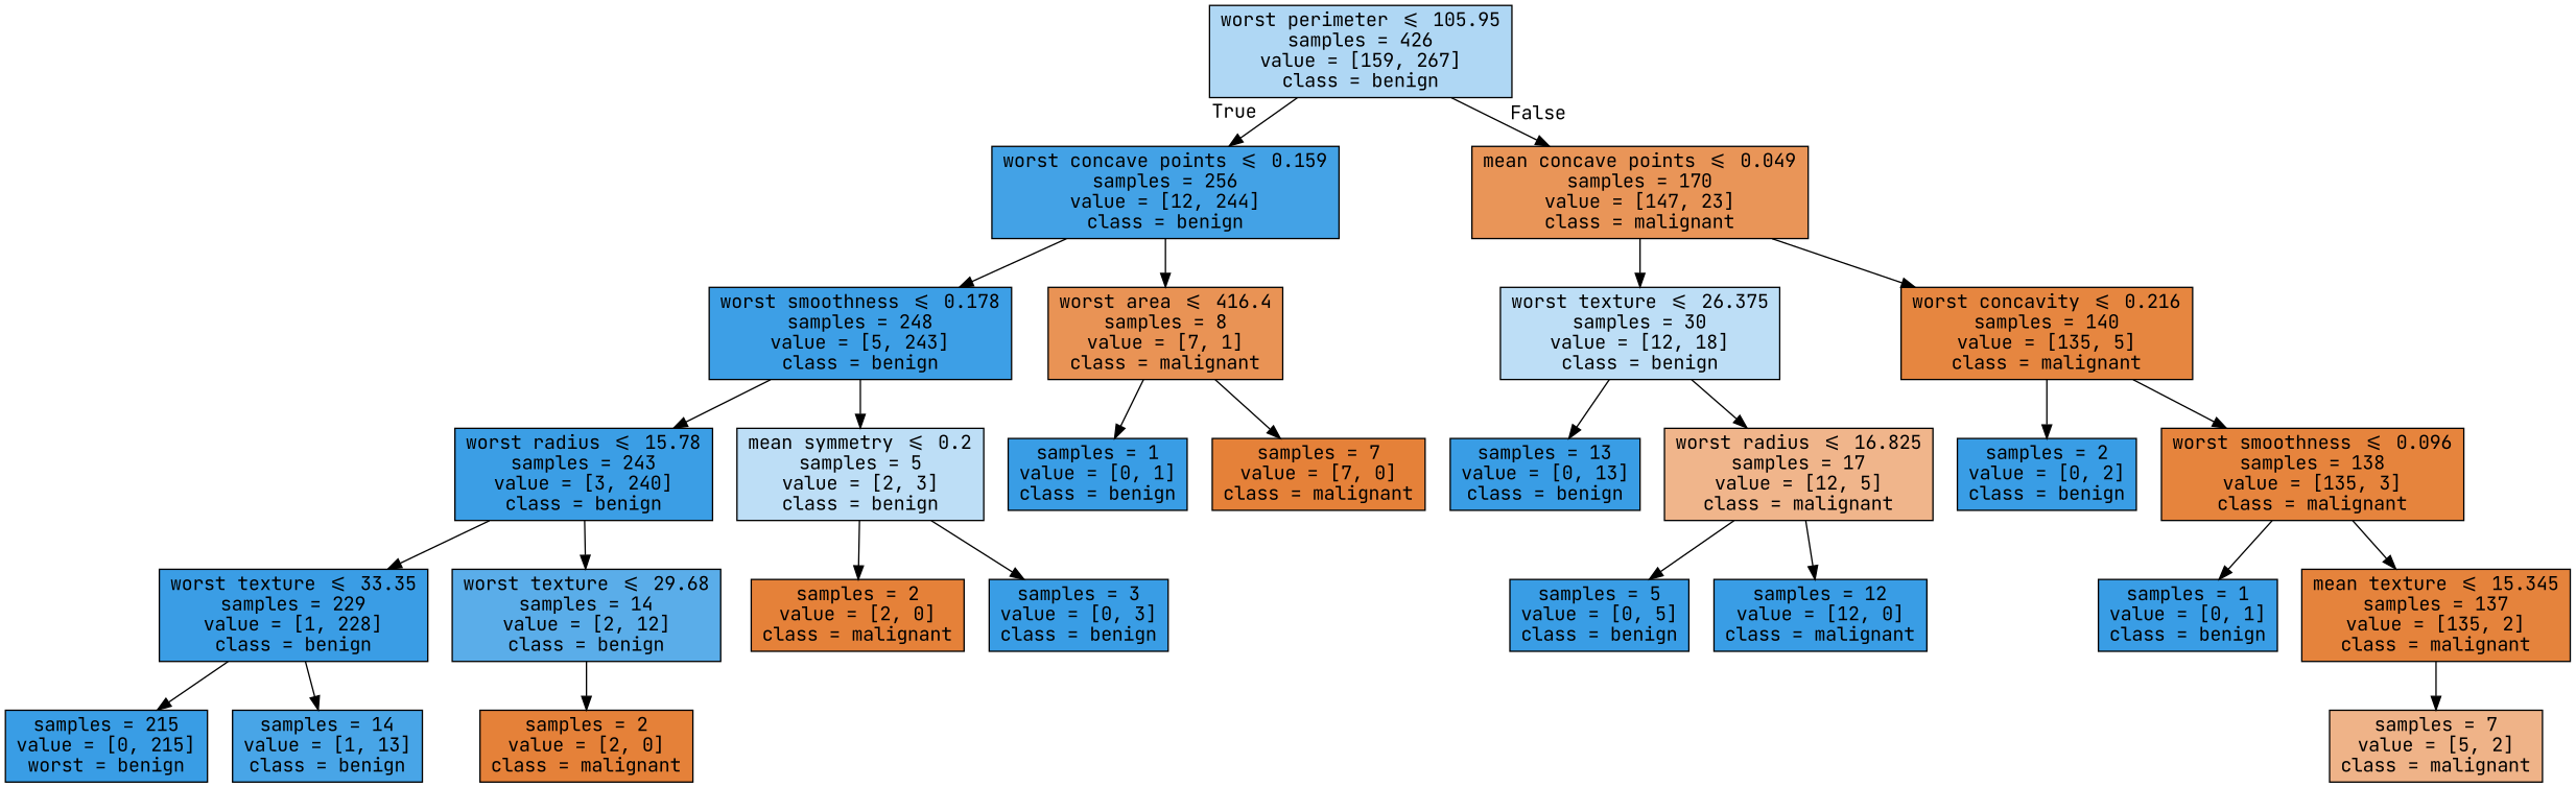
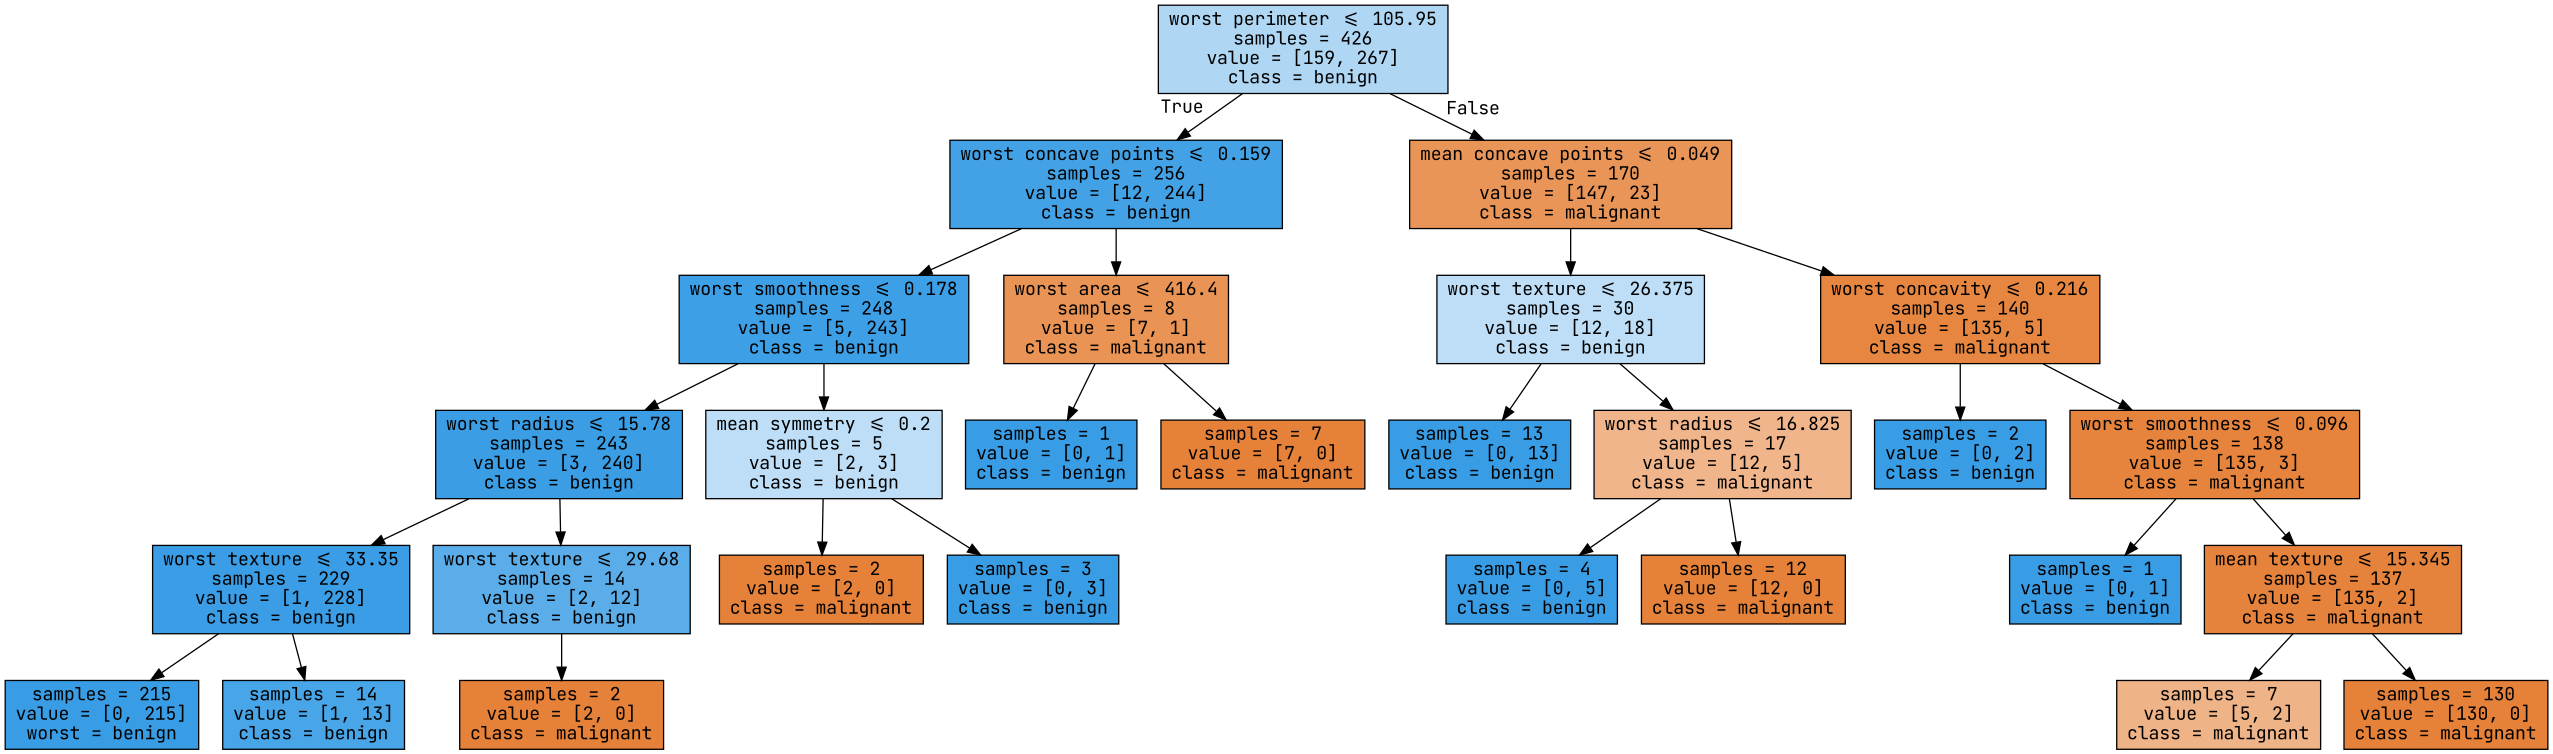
  digraph {
    fontname="JetBrains Mono"
    node [color=black fillcolor="#399de5" fontname="JetBrains Mono" shape=box style=filled]
    edge [fontname="JetBrains Mono"]
    n1 [fillcolor="#afd7f4" label="worst perimeter <= 105.95\nsamples = 426\nvalue = [159, 267]\nclass = benign"]
    n2 [fillcolor="#43a2e6" label="worst concave points <= 0.159\nsamples = 256\nvalue = [12, 244]\nclass = benign"]
    n3 [fillcolor="#e99558" label="mean concave points <= 0.049\nsamples = 170\nvalue = [147, 23]\nclass = malignant"]
    n4 [fillcolor="#3d9fe6" label="worst smoothness <= 0.178\nsamples = 248\nvalue = [5, 243]\nclass = benign"]
    n5 [fillcolor="#e99355" label="worst area <= 416.4\nsamples = 8\nvalue = [7, 1]\nclass = malignant"]
    n6 [fillcolor="#bddef6" label="worst texture <= 26.375\nsamples = 30\nvalue = [12, 18]\nclass = benign"]
    n7 [fillcolor="#e68640" label="worst concavity <= 0.216\nsamples = 140\nvalue = [135, 5]\nclass = malignant"]
    n8 [fillcolor="#3b9ee5" label="worst radius <= 15.78\nsamples = 243\nvalue = [3, 240]\nclass = benign"]
    n9 [fillcolor="#bddef6" label="mean symmetry <= 0.2\nsamples = 5\nvalue = [2, 3]\nclass = benign"]
    n10 [label="samples = 1\nvalue = [0, 1]\nclass = benign"]
    n11 [fillcolor="#e58139" label="samples = 7\nvalue = [7, 0]\nclass = malignant"]
    n12 [fillcolor="#3a9de5" label="worst texture <= 33.35\nsamples = 229\nvalue = [1, 228]\nclass = benign"]
    n13 [fillcolor="#5aade9" label="worst texture <= 29.68\nsamples = 14\nvalue = [2, 12]\nclass = benign"]
    n14 [fillcolor="#e58139" label="samples = 2\nvalue = [2, 0]\nclass = malignant"]
    n15 [label="samples = 3\nvalue = [0, 3]\nclass = benign"]
    n16 [label="samples = 215\nvalue = [0, 215]\nworst = benign"]
    n17 [fillcolor="#48a5e7" label="samples = 14\nvalue = [1, 13]\nclass = benign"]
    n18 [fillcolor="#e58139" label="samples = 2\nvalue = [2, 0]\nclass = malignant"]
    n19 [label="samples = 13\nvalue = [0, 13]\nclass = benign"]
    n20 [fillcolor="#f0b58b" label="worst radius <= 16.825\nsamples = 17\nvalue = [12, 5]\nclass = malignant"]
    n21 [label="samples = 2\nvalue = [0, 2]\nclass = benign"]
    n22 [fillcolor="#e6843d" label="worst smoothness <= 0.096\nsamples = 138\nvalue = [135, 3]\nclass = malignant"]
-   n23 [label="samples = 5\nvalue = [0, 5]\nclass = benign"]
-   n24 [label="samples = 12\nvalue = [12, 0]\nclass = malignant"]
+   n23 [label="samples = 4\nvalue = [0, 5]\nclass = benign"]
+   n24 [fillcolor="#e58139" label="samples = 12\nvalue = [12, 0]\nclass = malignant"]
    n25 [label="samples = 1\nvalue = [0, 1]\nclass = benign"]
    n26 [fillcolor="#e5833c" label="mean texture <= 15.345\nsamples = 137\nvalue = [135, 2]\nclass = malignant"]
    n27 [fillcolor="#efb388" label="samples = 7\nvalue = [5, 2]\nclass = malignant"]
+   n28 [fillcolor="#e58139" label="samples = 130\nvalue = [130, 0]\nclass = malignant"]
    n1 -> n2 [headlabel=True labelangle=45 labeldistance=2.5]
    n1 -> n3 [headlabel=False labelangle=-45 labeldistance=2.5]
    n2 -> n4
    n2 -> n5
    n3 -> n6
    n3 -> n7
    n4 -> n8
    n4 -> n9
    n5 -> n10
    n5 -> n11
    n6 -> n19
    n6 -> n20
    n7 -> n21
    n7 -> n22
    n8 -> n12
    n8 -> n13
    n9 -> n14
    n9 -> n15
    n12 -> n16
    n12 -> n17
    n13 -> n18
    n20 -> n23
    n20 -> n24
    n22 -> n25
    n22 -> n26
    n26 -> n27
+   n26 -> n28
  }
